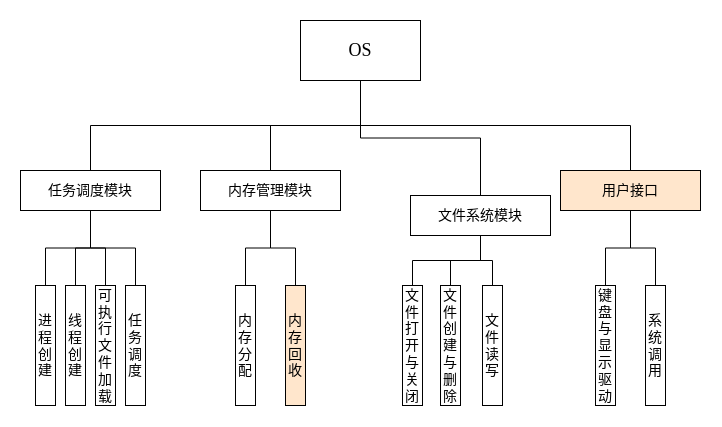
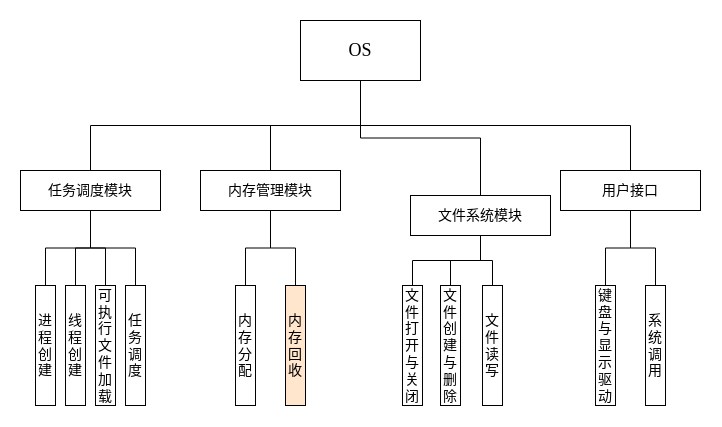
  <mxCell id="0" />
  <mxCell id="1" parent="0" />
  <mxCell id="2" style="edgeStyle=orthogonalEdgeStyle;rounded=0;orthogonalLoop=1;jettySize=auto;html=1;entryX=0.5;entryY=0;entryDx=0;entryDy=0;fontSize=14;endArrow=none;endFill=0;" edge="1" parent="1" source="6" target="14"><mxGeometry relative="1" as="geometry" /></mxCell>
  <mxCell id="3" style="edgeStyle=orthogonalEdgeStyle;rounded=0;orthogonalLoop=1;jettySize=auto;html=1;fontSize=14;endArrow=none;endFill=0;" edge="1" parent="1" source="6" target="18"><mxGeometry relative="1" as="geometry" /></mxCell>
  <mxCell id="4" style="edgeStyle=orthogonalEdgeStyle;rounded=0;orthogonalLoop=1;jettySize=auto;html=1;entryX=0.5;entryY=0;entryDx=0;entryDy=0;fontSize=14;endArrow=none;endFill=0;" edge="1" parent="1" source="6" target="21"><mxGeometry relative="1" as="geometry"><Array as="points"><mxPoint x="360" y="125" /><mxPoint x="630" y="125" /></Array></mxGeometry></mxCell>
  <mxCell id="5" style="edgeStyle=orthogonalEdgeStyle;rounded=0;orthogonalLoop=1;jettySize=auto;html=1;entryX=0.5;entryY=0;entryDx=0;entryDy=0;fontSize=14;endArrow=none;endFill=0;" edge="1" parent="1" source="6" target="11"><mxGeometry relative="1" as="geometry"><Array as="points"><mxPoint x="360" y="125" /><mxPoint x="90" y="125" /></Array></mxGeometry></mxCell>
  <mxCell id="6" value="&lt;font face=&quot;Times New Roman&quot; style=&quot;font-size: 18px;&quot;&gt;OS&lt;/font&gt;" style="rounded=0;whiteSpace=wrap;html=1;" vertex="1" parent="1"><mxGeometry x="300" y="20" width="120" height="60" as="geometry" /></mxCell>
  <mxCell id="7" style="edgeStyle=orthogonalEdgeStyle;rounded=0;orthogonalLoop=1;jettySize=auto;html=1;entryX=0.5;entryY=0;entryDx=0;entryDy=0;fontSize=14;endArrow=none;endFill=0;" edge="1" parent="1" source="11" target="22"><mxGeometry relative="1" as="geometry" /></mxCell>
  <mxCell id="8" style="edgeStyle=orthogonalEdgeStyle;rounded=0;orthogonalLoop=1;jettySize=auto;html=1;entryX=0.5;entryY=0;entryDx=0;entryDy=0;fontSize=14;endArrow=none;endFill=0;" edge="1" parent="1" source="11" target="23"><mxGeometry relative="1" as="geometry" /></mxCell>
  <mxCell id="9" style="edgeStyle=orthogonalEdgeStyle;rounded=0;orthogonalLoop=1;jettySize=auto;html=1;entryX=0.5;entryY=0;entryDx=0;entryDy=0;fontSize=14;endArrow=none;endFill=0;" edge="1" parent="1" source="11" target="24"><mxGeometry relative="1" as="geometry" /></mxCell>
  <mxCell id="10" style="edgeStyle=orthogonalEdgeStyle;rounded=0;orthogonalLoop=1;jettySize=auto;html=1;entryX=0.5;entryY=0;entryDx=0;entryDy=0;fontSize=14;endArrow=none;endFill=0;" edge="1" parent="1" source="11" target="25"><mxGeometry relative="1" as="geometry" /></mxCell>
  <mxCell id="11" value="&lt;font style=&quot;font-size: 14px;&quot;&gt;任务调度模块&lt;/font&gt;" style="rounded=0;whiteSpace=wrap;html=1;flipV=0;flipH=1;" vertex="1" parent="1"><mxGeometry x="20" y="170" width="140" height="40" as="geometry" /></mxCell>
  <mxCell id="12" style="edgeStyle=orthogonalEdgeStyle;rounded=0;orthogonalLoop=1;jettySize=auto;html=1;entryX=0.5;entryY=0;entryDx=0;entryDy=0;fontSize=14;endArrow=none;endFill=0;" edge="1" parent="1" source="14" target="26"><mxGeometry relative="1" as="geometry" /></mxCell>
  <mxCell id="13" style="edgeStyle=orthogonalEdgeStyle;rounded=0;orthogonalLoop=1;jettySize=auto;html=1;entryX=0.5;entryY=0;entryDx=0;entryDy=0;fontSize=14;endArrow=none;endFill=0;" edge="1" parent="1" source="14" target="27"><mxGeometry relative="1" as="geometry" /></mxCell>
  <mxCell id="14" value="&lt;font style=&quot;font-size: 14px;&quot;&gt;内存管理模块&lt;/font&gt;" style="rounded=0;whiteSpace=wrap;html=1;flipV=0;flipH=1;" vertex="1" parent="1"><mxGeometry x="200" y="170" width="140" height="40" as="geometry" /></mxCell>
  <mxCell id="15" style="edgeStyle=orthogonalEdgeStyle;rounded=0;orthogonalLoop=1;jettySize=auto;html=1;entryX=0.5;entryY=0;entryDx=0;entryDy=0;fontSize=14;endArrow=none;endFill=0;" edge="1" parent="1" source="18" target="28"><mxGeometry relative="1" as="geometry" /></mxCell>
  <mxCell id="16" style="edgeStyle=orthogonalEdgeStyle;rounded=0;orthogonalLoop=1;jettySize=auto;html=1;entryX=0.5;entryY=0;entryDx=0;entryDy=0;fontSize=14;endArrow=none;endFill=0;" edge="1" parent="1" source="18" target="29"><mxGeometry relative="1" as="geometry" /></mxCell>
  <mxCell id="17" style="edgeStyle=orthogonalEdgeStyle;rounded=0;orthogonalLoop=1;jettySize=auto;html=1;entryX=0.5;entryY=0;entryDx=0;entryDy=0;fontSize=14;endArrow=none;endFill=0;" edge="1" parent="1" source="18" target="30"><mxGeometry relative="1" as="geometry" /></mxCell>
  <mxCell id="18" value="&lt;font style=&quot;font-size: 14px;&quot;&gt;文件系统模块&lt;/font&gt;" style="rounded=0;whiteSpace=wrap;html=1;flipV=0;flipH=0;" vertex="1" parent="1"><mxGeometry x="410" y="195" width="140" height="40" as="geometry" /></mxCell>
  <mxCell id="19" style="edgeStyle=orthogonalEdgeStyle;rounded=0;orthogonalLoop=1;jettySize=auto;html=1;entryX=0.5;entryY=0;entryDx=0;entryDy=0;fontSize=14;endArrow=none;endFill=0;" edge="1" parent="1" source="21" target="32"><mxGeometry relative="1" as="geometry" /></mxCell>
  <mxCell id="20" style="edgeStyle=orthogonalEdgeStyle;rounded=0;orthogonalLoop=1;jettySize=auto;html=1;fontSize=14;endArrow=none;endFill=0;" edge="1" parent="1" source="21" target="31"><mxGeometry relative="1" as="geometry" /></mxCell>
- <mxCell id="21" value="&lt;font style=&quot;font-size: 14px;&quot;&gt;用户接口&lt;/font&gt;" style="rounded=0;whiteSpace=wrap;html=1;flipV=0;flipH=0;fillColor=#ffe6cc;" vertex="1" parent="1"><mxGeometry x="560" y="170" width="140" height="40" as="geometry" /></mxCell>
+ <mxCell id="21" value="&lt;font style=&quot;font-size: 14px;&quot;&gt;用户接口&lt;/font&gt;" style="rounded=0;whiteSpace=wrap;html=1;flipV=0;flipH=0;" vertex="1" parent="1"><mxGeometry x="560" y="170" width="140" height="40" as="geometry" /></mxCell>
  <mxCell id="22" value="进程创建" style="rounded=0;whiteSpace=wrap;html=1;fontSize=14;fontStyle=0" vertex="1" parent="1"><mxGeometry x="35" y="285" width="20" height="120" as="geometry" /></mxCell>
  <mxCell id="23" value="线程创建" style="rounded=0;whiteSpace=wrap;html=1;fontSize=14;fontStyle=0" vertex="1" parent="1"><mxGeometry x="65" y="285" width="20" height="120" as="geometry" /></mxCell>
  <mxCell id="24" value="可执行文件加载" style="rounded=0;whiteSpace=wrap;html=1;fontSize=14;fontStyle=0" vertex="1" parent="1"><mxGeometry x="95" y="285" width="20" height="120" as="geometry" /></mxCell>
  <mxCell id="25" value="任务调度" style="rounded=0;whiteSpace=wrap;html=1;fontSize=14;fontStyle=0" vertex="1" parent="1"><mxGeometry x="125" y="285" width="20" height="120" as="geometry" /></mxCell>
  <mxCell id="26" value="内存分配" style="rounded=0;whiteSpace=wrap;html=1;fontSize=14;fontStyle=0" vertex="1" parent="1"><mxGeometry x="235" y="285" width="20" height="120" as="geometry" /></mxCell>
  <mxCell id="27" value="内存回收" style="rounded=0;whiteSpace=wrap;html=1;fontSize=14;fontStyle=0;fillColor=#ffe6cc;" vertex="1" parent="1"><mxGeometry x="285" y="285" width="20" height="120" as="geometry" /></mxCell>
  <mxCell id="28" value="文件打开与关闭" style="rounded=0;whiteSpace=wrap;html=1;fontSize=14;fontStyle=0" vertex="1" parent="1"><mxGeometry x="402" y="285" width="20" height="120" as="geometry" /></mxCell>
  <mxCell id="29" value="文件创建与删除" style="rounded=0;whiteSpace=wrap;html=1;fontSize=14;fontStyle=0" vertex="1" parent="1"><mxGeometry x="440" y="285" width="20" height="120" as="geometry" /></mxCell>
  <mxCell id="30" value="文件读写" style="rounded=0;whiteSpace=wrap;html=1;fontSize=14;fontStyle=0" vertex="1" parent="1"><mxGeometry x="482" y="285" width="20" height="120" as="geometry" /></mxCell>
  <mxCell id="31" value="系统调用" style="rounded=0;whiteSpace=wrap;html=1;fontSize=14;fontStyle=0" vertex="1" parent="1"><mxGeometry x="645" y="285" width="20" height="120" as="geometry" /></mxCell>
  <mxCell id="32" value="键盘与显示驱动" style="rounded=0;whiteSpace=wrap;html=1;fontSize=14;fontStyle=0" vertex="1" parent="1"><mxGeometry x="595" y="285" width="20" height="120" as="geometry" /></mxCell>
